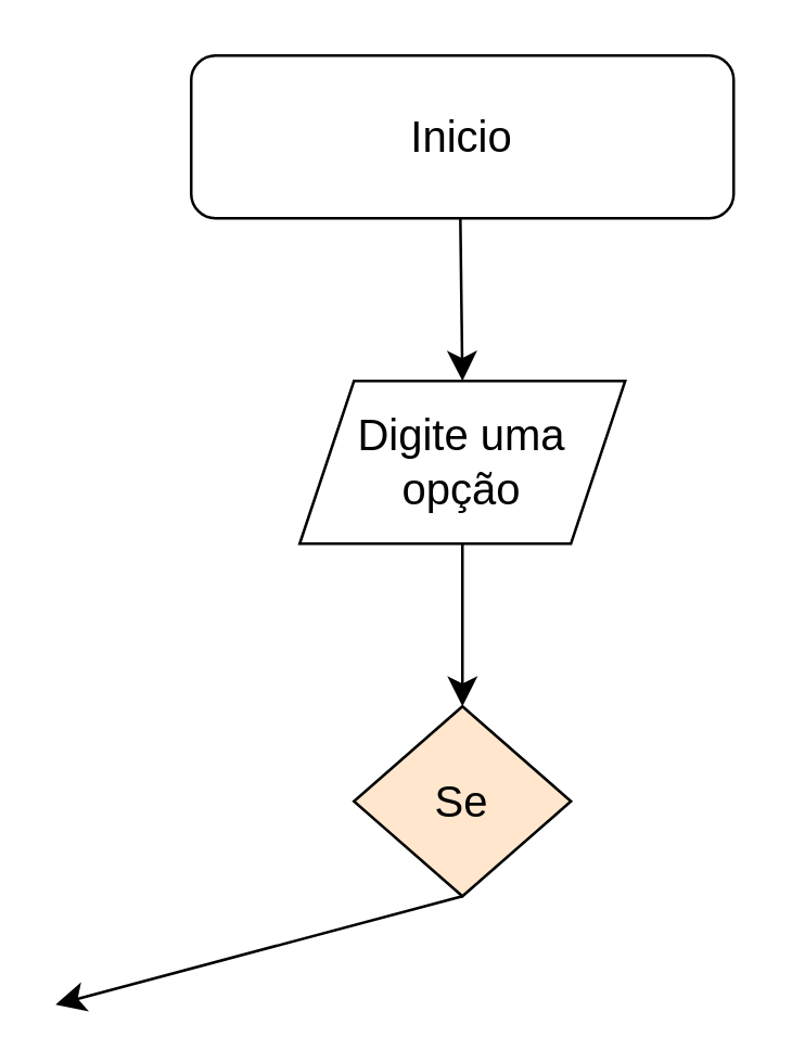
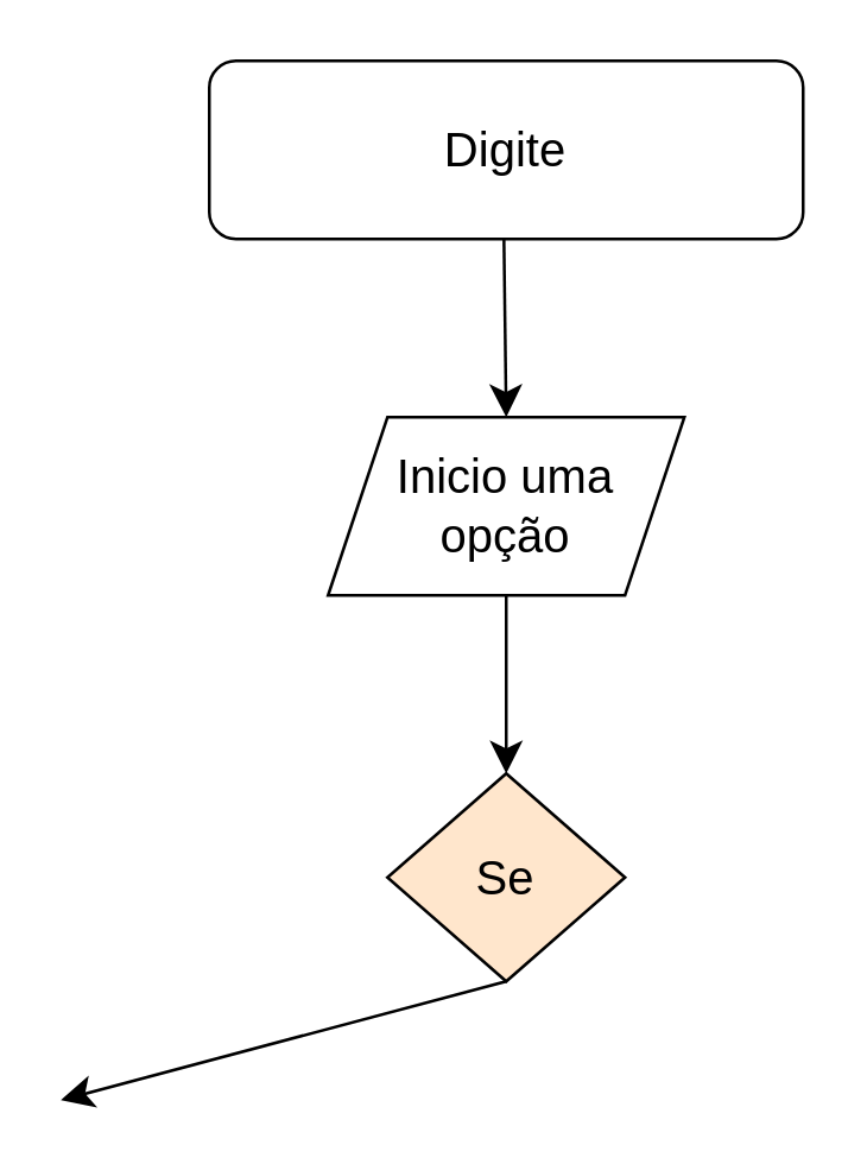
  <mxCell id="0" />
  <mxCell id="1" parent="0" />
- <mxCell id="2" value="Inicio" style="rounded=1;whiteSpace=wrap;html=1;fontSize=16;" vertex="1" parent="1"><mxGeometry x="70" y="20" width="200" height="60" as="geometry" /></mxCell>
- <mxCell id="3" value="Digite uma opção" style="shape=parallelogram;perimeter=parallelogramPerimeter;whiteSpace=wrap;html=1;fixedSize=1;fontSize=16;" vertex="1" parent="1"><mxGeometry x="110" y="140" width="120" height="60" as="geometry" /></mxCell>
+ <mxCell id="2" value="Digite" style="rounded=1;whiteSpace=wrap;html=1;fontSize=16;" vertex="1" parent="1"><mxGeometry x="70" y="20" width="200" height="60" as="geometry" /></mxCell>
+ <mxCell id="3" value="Inicio uma opção" style="shape=parallelogram;perimeter=parallelogramPerimeter;whiteSpace=wrap;html=1;fixedSize=1;fontSize=16;" vertex="1" parent="1"><mxGeometry x="110" y="140" width="120" height="60" as="geometry" /></mxCell>
  <mxCell id="4" value="" style="endArrow=classic;html=1;rounded=0;fontSize=12;startSize=8;endSize=8;curved=1;" edge="1" parent="1"><mxGeometry width="50" height="50" relative="1" as="geometry"><mxPoint x="169.23" y="80" as="sourcePoint" /><mxPoint x="170" y="140" as="targetPoint" /></mxGeometry></mxCell>
  <mxCell id="5" value="" style="endArrow=classic;html=1;rounded=0;fontSize=12;startSize=8;endSize=8;curved=1;exitX=0.5;exitY=1;exitDx=0;exitDy=0;" edge="1" parent="1" source="3"><mxGeometry width="50" height="50" relative="1" as="geometry"><mxPoint x="140" y="270" as="sourcePoint" /><mxPoint x="170" y="260" as="targetPoint" /></mxGeometry></mxCell>
  <mxCell id="6" value="Se" style="rhombus;whiteSpace=wrap;html=1;fontSize=16;fillColor=#ffe6cc;" vertex="1" parent="1"><mxGeometry x="130" y="260" width="80" height="70" as="geometry" /></mxCell>
  <mxCell id="7" value="" style="endArrow=classic;html=1;rounded=0;fontSize=12;startSize=8;endSize=8;curved=1;exitX=0.5;exitY=1;exitDx=0;exitDy=0;" edge="1" parent="1" source="6"><mxGeometry width="50" height="50" relative="1" as="geometry"><mxPoint x="140" y="270" as="sourcePoint" /><mxPoint x="20" y="370" as="targetPoint" /></mxGeometry></mxCell>
